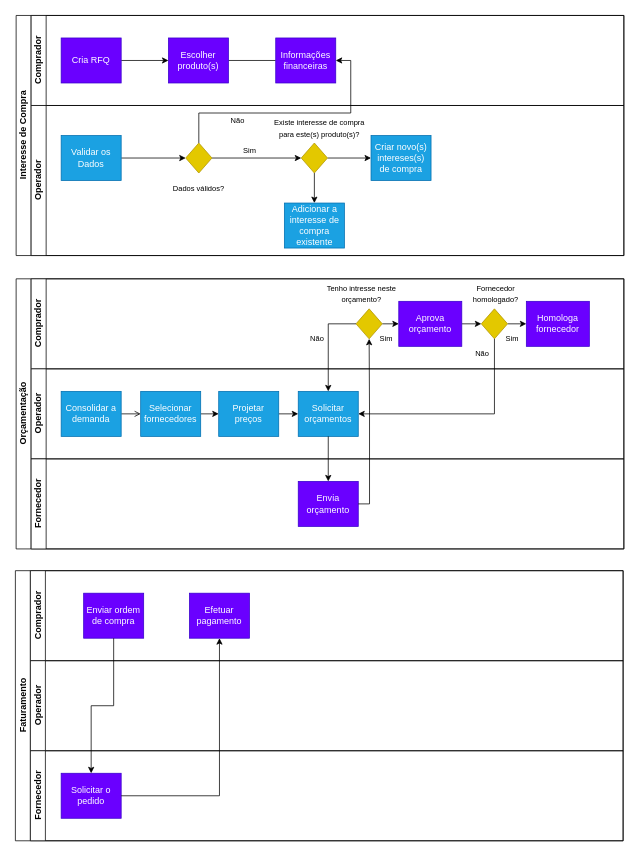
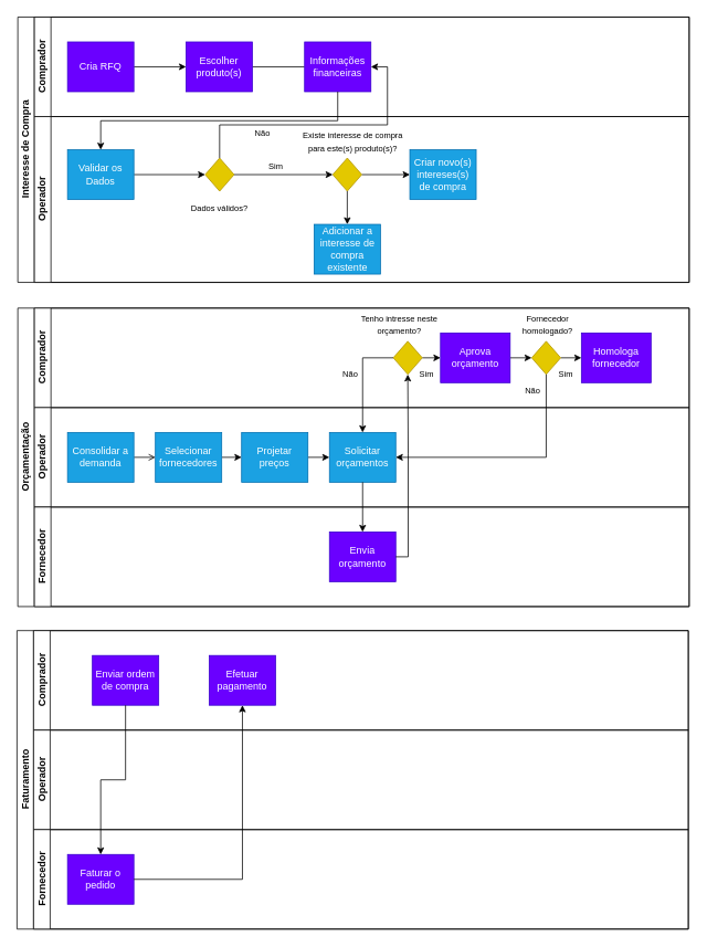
  <mxCell id="0" />
  <mxCell id="1" parent="0" />
  <mxCell id="2" value="Interesse de Compra" style="swimlane;html=1;childLayout=stackLayout;resizeParent=1;resizeParentMax=0;horizontal=0;startSize=20;horizontalStack=0;" vertex="1" parent="1"><mxGeometry x="21" y="20" width="810" height="320" as="geometry" /></mxCell>
  <mxCell id="3" value="Comprador" style="swimlane;html=1;startSize=20;horizontal=0;" vertex="1" parent="2"><mxGeometry x="20" width="790" height="120" as="geometry" /></mxCell>
  <mxCell id="4" style="edgeStyle=orthogonalEdgeStyle;rounded=0;orthogonalLoop=1;jettySize=auto;html=1;exitX=1;exitY=0.5;exitDx=0;exitDy=0;" edge="1" parent="3" source="5" target="7"><mxGeometry relative="1" as="geometry" /></mxCell>
  <mxCell id="5" value="Cria RFQ" style="rounded=0;whiteSpace=wrap;html=1;fontFamily=Helvetica;fontSize=12;fontColor=#ffffff;align=center;fillColor=#6a00ff;strokeColor=#3700CC;" vertex="1" parent="3"><mxGeometry x="40" y="30" width="80" height="60" as="geometry" /></mxCell>
  <mxCell id="6" style="edgeStyle=orthogonalEdgeStyle;rounded=0;orthogonalLoop=1;jettySize=auto;html=1;exitX=1;exitY=0.5;exitDx=0;exitDy=0;endArrow=none;" edge="1" parent="3" source="7" target="8"><mxGeometry relative="1" as="geometry" /></mxCell>
  <mxCell id="7" value="Escolher produto(s)" style="rounded=0;whiteSpace=wrap;html=1;fontFamily=Helvetica;fontSize=12;fontColor=#ffffff;align=center;fillColor=#6a00ff;strokeColor=#3700CC;" vertex="1" parent="3"><mxGeometry x="183" y="30" width="80" height="60" as="geometry" /></mxCell>
  <mxCell id="8" value="Informações financeiras" style="rounded=0;whiteSpace=wrap;html=1;fontFamily=Helvetica;fontSize=12;fontColor=#ffffff;align=center;fillColor=#6a00ff;strokeColor=#3700CC;" vertex="1" parent="3"><mxGeometry x="326" y="30" width="80" height="60" as="geometry" /></mxCell>
  <mxCell id="9" value="Operador" style="swimlane;html=1;startSize=20;horizontal=0;" vertex="1" parent="2"><mxGeometry x="20" y="120" width="790" height="200" as="geometry" /></mxCell>
  <mxCell id="10" style="edgeStyle=orthogonalEdgeStyle;rounded=0;orthogonalLoop=1;jettySize=auto;html=1;exitX=1;exitY=0.5;exitDx=0;exitDy=0;entryX=0;entryY=0.5;entryDx=0;entryDy=0;" edge="1" parent="9" source="11" target="13"><mxGeometry relative="1" as="geometry" /></mxCell>
  <mxCell id="11" value="Validar os Dados" style="rounded=0;whiteSpace=wrap;html=1;fontFamily=Helvetica;fontSize=12;fontColor=#ffffff;align=center;fillColor=#1ba1e2;strokeColor=#006EAF;" vertex="1" parent="9"><mxGeometry x="40" y="40" width="80" height="60" as="geometry" /></mxCell>
  <mxCell id="12" style="edgeStyle=orthogonalEdgeStyle;rounded=0;orthogonalLoop=1;jettySize=auto;html=1;exitX=1;exitY=0.5;exitDx=0;exitDy=0;entryX=0;entryY=0.5;entryDx=0;entryDy=0;" edge="1" parent="9" source="13" target="17"><mxGeometry relative="1" as="geometry" /></mxCell>
  <mxCell id="13" value="" style="rhombus;whiteSpace=wrap;html=1;fillColor=#e3c800;strokeColor=#B09500;fontColor=#ffffff;" vertex="1" parent="9"><mxGeometry x="206" y="50" width="35" height="40" as="geometry" /></mxCell>
  <mxCell id="14" value="&lt;font style=&quot;font-size: 10px&quot;&gt;Dados válidos?&lt;/font&gt;" style="text;html=1;strokeColor=none;fillColor=none;align=center;verticalAlign=middle;whiteSpace=wrap;rounded=0;" vertex="1" parent="9"><mxGeometry x="183" y="100" width="81" height="20" as="geometry" /></mxCell>
  <mxCell id="15" style="edgeStyle=orthogonalEdgeStyle;rounded=0;orthogonalLoop=1;jettySize=auto;html=1;exitX=1;exitY=0.5;exitDx=0;exitDy=0;entryX=0;entryY=0.5;entryDx=0;entryDy=0;" edge="1" parent="9" source="17" target="19"><mxGeometry relative="1" as="geometry" /></mxCell>
  <mxCell id="16" style="edgeStyle=orthogonalEdgeStyle;rounded=0;orthogonalLoop=1;jettySize=auto;html=1;exitX=0.5;exitY=1;exitDx=0;exitDy=0;entryX=0.5;entryY=0;entryDx=0;entryDy=0;" edge="1" parent="9" source="17" target="20"><mxGeometry relative="1" as="geometry" /></mxCell>
  <mxCell id="17" value="" style="rhombus;whiteSpace=wrap;html=1;fillColor=#e3c800;strokeColor=#B09500;fontColor=#ffffff;" vertex="1" parent="9"><mxGeometry x="360" y="50" width="35" height="40" as="geometry" /></mxCell>
  <mxCell id="18" value="&lt;font style=&quot;font-size: 10px&quot;&gt;Existe interesse de compra para este(s) produto(s)?&lt;/font&gt;" style="text;html=1;strokeColor=none;fillColor=none;align=center;verticalAlign=middle;whiteSpace=wrap;rounded=0;" vertex="1" parent="9"><mxGeometry x="316" y="20" width="137" height="20" as="geometry" /></mxCell>
  <mxCell id="19" value="Criar novo(s) intereses(s) de compra" style="rounded=0;whiteSpace=wrap;html=1;fontFamily=Helvetica;fontSize=12;fontColor=#ffffff;align=center;fillColor=#1ba1e2;strokeColor=#006EAF;" vertex="1" parent="9"><mxGeometry x="453" y="40" width="80" height="60" as="geometry" /></mxCell>
  <mxCell id="20" value="Adicionar a interesse de compra existente" style="rounded=0;whiteSpace=wrap;html=1;fontFamily=Helvetica;fontSize=12;fontColor=#ffffff;align=center;fillColor=#1ba1e2;strokeColor=#006EAF;" vertex="1" parent="9"><mxGeometry x="337.5" y="130" width="80" height="60" as="geometry" /></mxCell>
  <mxCell id="21" value="&lt;font style=&quot;font-size: 10px&quot;&gt;Sim&lt;/font&gt;" style="text;html=1;strokeColor=none;fillColor=none;align=center;verticalAlign=middle;whiteSpace=wrap;rounded=0;" vertex="1" parent="9"><mxGeometry x="251" y="50" width="81" height="20" as="geometry" /></mxCell>
  <mxCell id="22" value="&lt;font style=&quot;font-size: 10px&quot;&gt;Não&lt;/font&gt;" style="text;html=1;strokeColor=none;fillColor=none;align=center;verticalAlign=middle;whiteSpace=wrap;rounded=0;" vertex="1" parent="9"><mxGeometry x="235" y="10" width="81" height="20" as="geometry" /></mxCell>
+ <mxCell id="23" style="edgeStyle=orthogonalEdgeStyle;rounded=0;orthogonalLoop=1;jettySize=auto;html=1;exitX=0.5;exitY=1;exitDx=0;exitDy=0;" edge="1" parent="2" source="8" target="11"><mxGeometry relative="1" as="geometry" /></mxCell>
  <mxCell id="24" style="edgeStyle=orthogonalEdgeStyle;rounded=0;orthogonalLoop=1;jettySize=auto;html=1;exitX=0.5;exitY=0;exitDx=0;exitDy=0;entryX=1;entryY=0.5;entryDx=0;entryDy=0;" edge="1" parent="2" source="13" target="8"><mxGeometry relative="1" as="geometry" /></mxCell>
  <mxCell id="25" value="Orçamentação" style="swimlane;html=1;childLayout=stackLayout;resizeParent=1;resizeParentMax=0;horizontal=0;startSize=20;horizontalStack=0;" vertex="1" parent="1"><mxGeometry x="21" y="371" width="810" height="360" as="geometry" /></mxCell>
  <mxCell id="26" value="Comprador" style="swimlane;html=1;startSize=20;horizontal=0;" vertex="1" parent="25"><mxGeometry x="20" width="790" height="120" as="geometry" /></mxCell>
  <mxCell id="27" style="edgeStyle=orthogonalEdgeStyle;rounded=0;orthogonalLoop=1;jettySize=auto;html=1;exitX=1;exitY=0.5;exitDx=0;exitDy=0;entryX=0;entryY=0.5;entryDx=0;entryDy=0;" edge="1" parent="26" source="28" target="32"><mxGeometry relative="1" as="geometry" /></mxCell>
  <mxCell id="28" value="Aprova orçamento" style="rounded=0;whiteSpace=wrap;html=1;fontFamily=Helvetica;fontSize=12;fontColor=#ffffff;align=center;fillColor=#6a00ff;strokeColor=#3700CC;" vertex="1" parent="26"><mxGeometry x="490" y="30" width="84" height="60" as="geometry" /></mxCell>
  <mxCell id="29" style="edgeStyle=orthogonalEdgeStyle;rounded=0;orthogonalLoop=1;jettySize=auto;html=1;exitX=1;exitY=0.5;exitDx=0;exitDy=0;entryX=0;entryY=0.5;entryDx=0;entryDy=0;" edge="1" parent="26" source="30" target="28"><mxGeometry relative="1" as="geometry" /></mxCell>
  <mxCell id="30" value="" style="rhombus;whiteSpace=wrap;html=1;fillColor=#e3c800;strokeColor=#B09500;fontColor=#ffffff;" vertex="1" parent="26"><mxGeometry x="433" y="40" width="35" height="40" as="geometry" /></mxCell>
  <mxCell id="31" style="edgeStyle=orthogonalEdgeStyle;rounded=0;orthogonalLoop=1;jettySize=auto;html=1;exitX=1;exitY=0.5;exitDx=0;exitDy=0;entryX=0;entryY=0.5;entryDx=0;entryDy=0;" edge="1" parent="26" source="32" target="33"><mxGeometry relative="1" as="geometry" /></mxCell>
  <mxCell id="32" value="" style="rhombus;whiteSpace=wrap;html=1;fillColor=#e3c800;strokeColor=#B09500;fontColor=#ffffff;" vertex="1" parent="26"><mxGeometry x="600" y="40" width="35" height="40" as="geometry" /></mxCell>
  <mxCell id="33" value="Homologa fornecedor" style="rounded=0;whiteSpace=wrap;html=1;fontFamily=Helvetica;fontSize=12;fontColor=#ffffff;align=center;fillColor=#6a00ff;strokeColor=#3700CC;" vertex="1" parent="26"><mxGeometry x="660" y="30" width="84" height="60" as="geometry" /></mxCell>
  <mxCell id="34" value="&lt;font style=&quot;font-size: 10px&quot;&gt;Tenho intresse neste orçamento?&lt;/font&gt;" style="text;html=1;strokeColor=none;fillColor=none;align=center;verticalAlign=middle;whiteSpace=wrap;rounded=0;" vertex="1" parent="26"><mxGeometry x="390" y="10" width="101" height="20" as="geometry" /></mxCell>
  <mxCell id="35" value="&lt;font style=&quot;font-size: 10px&quot;&gt;Fornecedor homologado?&lt;/font&gt;" style="text;html=1;strokeColor=none;fillColor=none;align=center;verticalAlign=middle;whiteSpace=wrap;rounded=0;" vertex="1" parent="26"><mxGeometry x="579" y="10" width="81" height="20" as="geometry" /></mxCell>
  <mxCell id="36" value="&lt;font style=&quot;font-size: 10px&quot;&gt;Sim&lt;/font&gt;" style="text;html=1;strokeColor=none;fillColor=none;align=center;verticalAlign=middle;whiteSpace=wrap;rounded=0;" vertex="1" parent="26"><mxGeometry x="601" y="70" width="81" height="20" as="geometry" /></mxCell>
  <mxCell id="37" value="&lt;font style=&quot;font-size: 10px&quot;&gt;Sim&lt;/font&gt;" style="text;html=1;strokeColor=none;fillColor=none;align=center;verticalAlign=middle;whiteSpace=wrap;rounded=0;" vertex="1" parent="26"><mxGeometry x="433" y="70" width="81" height="20" as="geometry" /></mxCell>
  <mxCell id="38" value="&lt;font style=&quot;font-size: 10px&quot;&gt;Não&lt;/font&gt;" style="text;html=1;strokeColor=none;fillColor=none;align=center;verticalAlign=middle;whiteSpace=wrap;rounded=0;" vertex="1" parent="26"><mxGeometry x="341" y="70" width="81" height="20" as="geometry" /></mxCell>
  <mxCell id="39" value="&lt;font style=&quot;font-size: 10px&quot;&gt;Não&lt;/font&gt;" style="text;html=1;strokeColor=none;fillColor=none;align=center;verticalAlign=middle;whiteSpace=wrap;rounded=0;" vertex="1" parent="26"><mxGeometry x="561" y="90" width="81" height="20" as="geometry" /></mxCell>
  <mxCell id="40" value="Operador" style="swimlane;html=1;startSize=20;horizontal=0;" vertex="1" parent="25"><mxGeometry x="20" y="120" width="790" height="120" as="geometry" /></mxCell>
  <mxCell id="41" style="edgeStyle=orthogonalEdgeStyle;rounded=0;orthogonalLoop=1;jettySize=auto;html=1;exitX=1;exitY=0.5;exitDx=0;exitDy=0;entryX=0;entryY=0.5;entryDx=0;entryDy=0;endArrow=open;" edge="1" parent="40" source="42" target="44"><mxGeometry relative="1" as="geometry" /></mxCell>
  <mxCell id="42" value="Consolidar a demanda" style="rounded=0;whiteSpace=wrap;html=1;fontFamily=Helvetica;fontSize=12;fontColor=#ffffff;align=center;fillColor=#1ba1e2;strokeColor=#006EAF;" vertex="1" parent="40"><mxGeometry x="40" y="30" width="80" height="60" as="geometry" /></mxCell>
  <mxCell id="43" style="edgeStyle=orthogonalEdgeStyle;rounded=0;orthogonalLoop=1;jettySize=auto;html=1;exitX=1;exitY=0.5;exitDx=0;exitDy=0;entryX=0;entryY=0.5;entryDx=0;entryDy=0;" edge="1" parent="40" source="44" target="46"><mxGeometry relative="1" as="geometry" /></mxCell>
  <mxCell id="44" value="Selecionar fornecedores" style="rounded=0;whiteSpace=wrap;html=1;fontFamily=Helvetica;fontSize=12;fontColor=#ffffff;align=center;fillColor=#1ba1e2;strokeColor=#006EAF;" vertex="1" parent="40"><mxGeometry x="146" y="30" width="80" height="60" as="geometry" /></mxCell>
  <mxCell id="45" style="edgeStyle=orthogonalEdgeStyle;rounded=0;orthogonalLoop=1;jettySize=auto;html=1;exitX=1;exitY=0.5;exitDx=0;exitDy=0;entryX=0;entryY=0.5;entryDx=0;entryDy=0;" edge="1" parent="40" source="46" target="47"><mxGeometry relative="1" as="geometry" /></mxCell>
  <mxCell id="46" value="Projetar preços" style="rounded=0;whiteSpace=wrap;html=1;fontFamily=Helvetica;fontSize=12;fontColor=#ffffff;align=center;fillColor=#1ba1e2;strokeColor=#006EAF;" vertex="1" parent="40"><mxGeometry x="250" y="30" width="80" height="60" as="geometry" /></mxCell>
  <mxCell id="47" value="Solicitar orçamentos" style="rounded=0;whiteSpace=wrap;html=1;fontFamily=Helvetica;fontSize=12;fontColor=#ffffff;align=center;fillColor=#1ba1e2;strokeColor=#006EAF;" vertex="1" parent="40"><mxGeometry x="356" y="30" width="80" height="60" as="geometry" /></mxCell>
  <mxCell id="48" value="Fornecedor" style="swimlane;html=1;startSize=20;horizontal=0;" vertex="1" parent="25"><mxGeometry x="20" y="240" width="790" height="120" as="geometry" /></mxCell>
  <mxCell id="49" value="Envia orçamento" style="rounded=0;whiteSpace=wrap;html=1;fontFamily=Helvetica;fontSize=12;fontColor=#ffffff;align=center;fillColor=#6a00ff;strokeColor=#3700CC;" vertex="1" parent="48"><mxGeometry x="356" y="30" width="80" height="60" as="geometry" /></mxCell>
  <mxCell id="50" style="edgeStyle=orthogonalEdgeStyle;rounded=0;orthogonalLoop=1;jettySize=auto;html=1;exitX=1;exitY=0.5;exitDx=0;exitDy=0;entryX=0.5;entryY=1;entryDx=0;entryDy=0;" edge="1" parent="25" source="49" target="30"><mxGeometry relative="1" as="geometry"><Array as="points"><mxPoint x="471" y="300" /><mxPoint x="471" y="175" /></Array></mxGeometry></mxCell>
  <mxCell id="51" style="edgeStyle=orthogonalEdgeStyle;rounded=0;orthogonalLoop=1;jettySize=auto;html=1;exitX=0.5;exitY=1;exitDx=0;exitDy=0;" edge="1" parent="25" source="47" target="49"><mxGeometry relative="1" as="geometry" /></mxCell>
  <mxCell id="52" style="edgeStyle=orthogonalEdgeStyle;rounded=0;orthogonalLoop=1;jettySize=auto;html=1;exitX=0;exitY=0.5;exitDx=0;exitDy=0;" edge="1" parent="25" source="30" target="47"><mxGeometry relative="1" as="geometry" /></mxCell>
  <mxCell id="53" style="edgeStyle=orthogonalEdgeStyle;rounded=0;orthogonalLoop=1;jettySize=auto;html=1;exitX=0.5;exitY=1;exitDx=0;exitDy=0;entryX=1;entryY=0.5;entryDx=0;entryDy=0;" edge="1" parent="25" source="32" target="47"><mxGeometry relative="1" as="geometry" /></mxCell>
  <mxCell id="54" value="Faturamento" style="swimlane;html=1;childLayout=stackLayout;resizeParent=1;resizeParentMax=0;horizontal=0;startSize=20;horizontalStack=0;" vertex="1" parent="1"><mxGeometry x="20" y="760" width="810" height="360" as="geometry" /></mxCell>
  <mxCell id="55" value="Comprador" style="swimlane;html=1;startSize=20;horizontal=0;" vertex="1" parent="54"><mxGeometry x="20" width="790" height="120" as="geometry" /></mxCell>
  <mxCell id="56" value="Enviar ordem de compra" style="rounded=0;whiteSpace=wrap;html=1;fontFamily=Helvetica;fontSize=12;fontColor=#ffffff;align=center;fillColor=#6a00ff;strokeColor=#3700CC;" vertex="1" parent="55"><mxGeometry x="71" y="30" width="80" height="60" as="geometry" /></mxCell>
  <mxCell id="57" value="Efetuar pagamento" style="rounded=0;whiteSpace=wrap;html=1;fontFamily=Helvetica;fontSize=12;fontColor=#ffffff;align=center;fillColor=#6a00ff;strokeColor=#3700CC;" vertex="1" parent="55"><mxGeometry x="212" y="30" width="80" height="60" as="geometry" /></mxCell>
  <mxCell id="58" value="Operador" style="swimlane;html=1;startSize=20;horizontal=0;" vertex="1" parent="54"><mxGeometry x="20" y="120" width="790" height="120" as="geometry" /></mxCell>
  <mxCell id="59" value="Fornecedor" style="swimlane;html=1;startSize=20;horizontal=0;" vertex="1" parent="54"><mxGeometry x="20" y="240" width="790" height="120" as="geometry" /></mxCell>
- <mxCell id="60" value="Solicitar o pedido" style="rounded=0;whiteSpace=wrap;html=1;fontFamily=Helvetica;fontSize=12;fontColor=#ffffff;align=center;fillColor=#6a00ff;strokeColor=#3700CC;" vertex="1" parent="59"><mxGeometry x="41" y="30" width="80" height="60" as="geometry" /></mxCell>
+ <mxCell id="60" value="Faturar o pedido" style="rounded=0;whiteSpace=wrap;html=1;fontFamily=Helvetica;fontSize=12;fontColor=#ffffff;align=center;fillColor=#6a00ff;strokeColor=#3700CC;" vertex="1" parent="59"><mxGeometry x="41" y="30" width="80" height="60" as="geometry" /></mxCell>
  <mxCell id="61" style="edgeStyle=orthogonalEdgeStyle;rounded=0;orthogonalLoop=1;jettySize=auto;html=1;exitX=0.5;exitY=1;exitDx=0;exitDy=0;entryX=0.5;entryY=0;entryDx=0;entryDy=0;" edge="1" parent="54" source="56" target="60"><mxGeometry relative="1" as="geometry" /></mxCell>
  <mxCell id="62" style="edgeStyle=orthogonalEdgeStyle;rounded=0;orthogonalLoop=1;jettySize=auto;html=1;exitX=1;exitY=0.5;exitDx=0;exitDy=0;entryX=0.5;entryY=1;entryDx=0;entryDy=0;" edge="1" parent="54" source="60" target="57"><mxGeometry relative="1" as="geometry" /></mxCell>
  <mxCell id="63" style="edgeStyle=orthogonalEdgeStyle;rounded=0;orthogonalLoop=1;jettySize=auto;html=1;exitX=1;exitY=0.25;exitDx=0;exitDy=0;" edge="1" parent="1" source="47"><mxGeometry relative="1" as="geometry"><mxPoint x="477.2" y="536.4" as="targetPoint" /></mxGeometry></mxCell>
